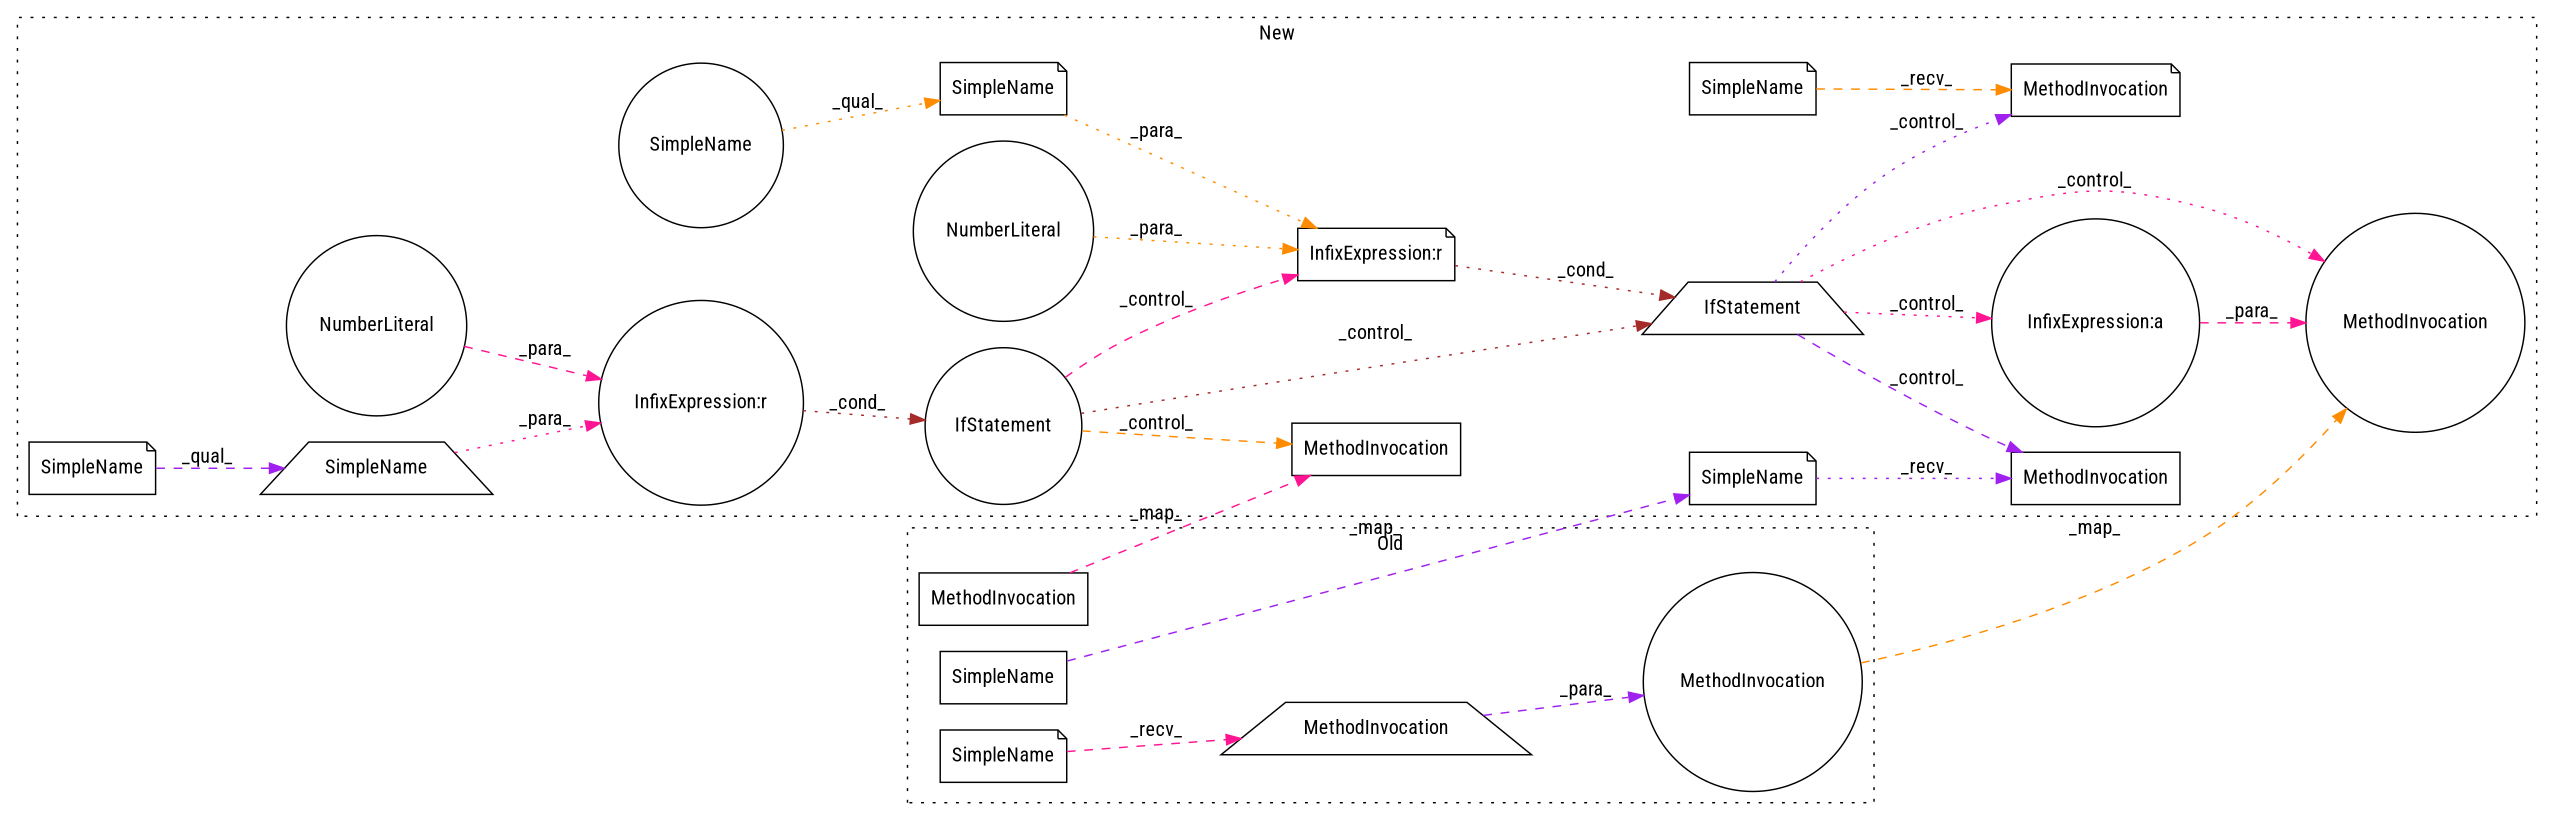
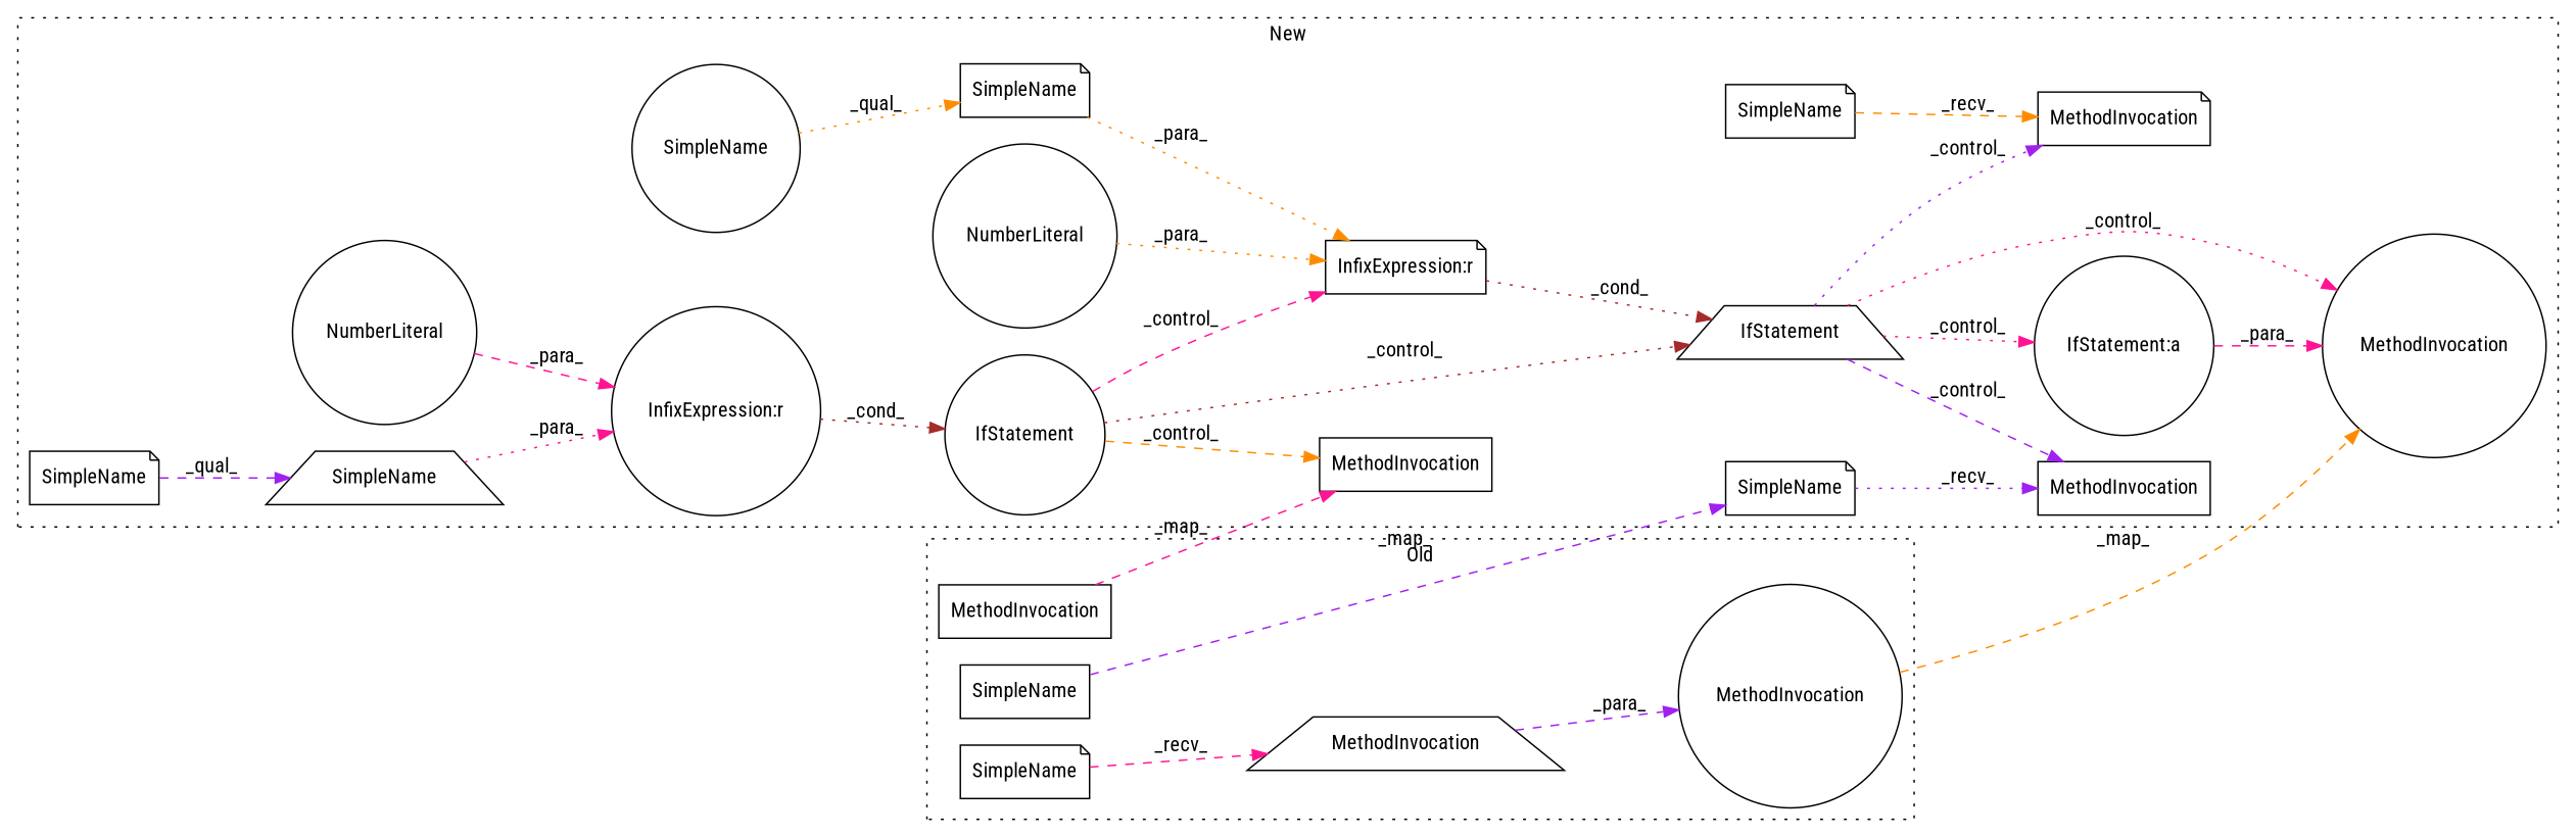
  digraph {
    rankdir=LR
    fontname="Roboto Condensed"
    node [a=42 l=4 s=13686 shape=circle fontname="Roboto Condensed"]
    edge [color=deeppink style=dashed fontname="Roboto Condensed"]
    n1 [a=32 l="5,1" label=MethodInvocation s="10929,10958"]
    n2 [a=32 l=7 label=MethodInvocation s=10829 shape=trapezium]
    n3 [a=32 l="8,1" label=MethodInvocation s="10698,10707" shape=box]
    n4 [l=6 label=SimpleName s=10729 shape=box]
    n5 [l=6 label=SimpleName s=10822 shape=note]
    n6 [a=25 l="4,2" label=IfStatement s="13460,13479"]
    n7 [a=25 l="9,2" label=IfStatement s="13677,13701" shape=trapezium]
    n8 [a=32 l=9 label=MethodInvocation s=14136 shape=note]
    n9 [a=32 l=9 label=MethodInvocation s=13930 shape=box]
    n10 [a=32 l="8,1" label=MethodInvocation s="13553,13562" shape=box]
    n11 [a=32 l="5,1" label=MethodInvocation s="13803,13888"]
    n12 [a=34 l=1 label=NumberLiteral s=13700]
    n13 [a=34 l=1 label=NumberLiteral s=13478]
    n14 [l=10 label=SimpleName shape=note]
    n15 [label=SimpleName s=13464 shape=note]
    n16 [l=10 label=SimpleName s=13464 shape=trapezium]
    n17 [l=3 label=SimpleName s=13926 shape=note]
    n18 [label=SimpleName]
    n19 [l=3 label=SimpleName s=14132 shape=note]
-   n20 [a=27 l=-13 label="InfixExpression:a" s=13821]
+   n20 [a=27 l=-13 label="IfStatement:a" s=13821]
    n21 [a=27 label="InfixExpression:r" s=13696 shape=note]
    n22 [a=27 label="InfixExpression:r" s=13474]
    subgraph cluster_1 {
      label=Old
      style=dotted
      n1
      n2
      n3
      n4
      n5
    }
    subgraph cluster_2 {
      label=New
      style=dotted
      n6
      n7
      n8
      n9
      n10
      n11
      n12
      n13
      n14
      n15
      n16
      n17
      n18
      n19
      n20
      n21
      n22
    }
    n1 -> n11 [label=_map_ color=darkorange]
    n2 -> n1 [label=_para_ color=purple]
    n3 -> n10 [label=_map_]
    n4 -> n17 [label=_map_ color=purple]
    n5 -> n2 [label=_recv_]
    n6 -> n7 [label=_control_ color=brown style=dotted]
    n6 -> n10 [label=_control_ color=darkorange]
    n6 -> n21 [label=_control_]
    n7 -> n8 [label=_control_ color=purple style=dotted]
    n7 -> n9 [label=_control_ color=purple]
    n7 -> n11 [label=_control_ style=dotted]
    n7 -> n20 [label=_control_ style=dotted]
    n12 -> n21 [label=_para_ color=darkorange style=dotted]
    n13 -> n22 [label=_para_]
    n14 -> n21 [label=_para_ color=darkorange style=dotted]
    n15 -> n16 [label=_qual_ color=purple]
    n16 -> n22 [label=_para_ style=dotted]
    n17 -> n9 [label=_recv_ color=purple style=dotted]
    n18 -> n14 [label=_qual_ color=darkorange style=dotted]
    n19 -> n8 [label=_recv_ color=darkorange]
    n20 -> n11 [label=_para_]
    n21 -> n7 [label=_cond_ color=brown style=dotted]
    n22 -> n6 [label=_cond_ color=brown style=dotted]
  }
